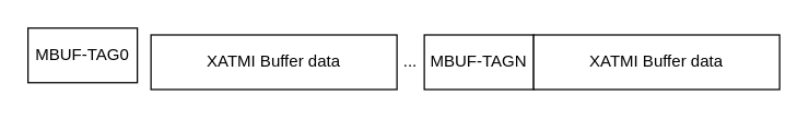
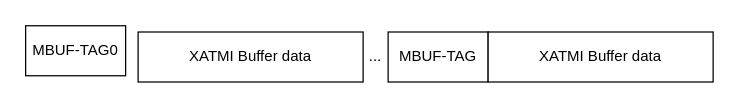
  <mxCell id="0" />
  <mxCell id="1" parent="0" />
  <mxCell id="2" value="MBUF-TAG0" style="rounded=0;whiteSpace=wrap;html=1;" vertex="1" parent="1"><mxGeometry x="20" y="20" width="80" height="40" as="geometry" /></mxCell>
  <mxCell id="3" value="XATMI Buffer data" style="rounded=0;whiteSpace=wrap;html=1;" vertex="1" parent="1"><mxGeometry x="110" y="25" width="180" height="40" as="geometry" /></mxCell>
- <mxCell id="4" value="MBUF-TAGN" style="rounded=0;whiteSpace=wrap;html=1;" vertex="1" parent="1"><mxGeometry x="310" y="25" width="80" height="40" as="geometry" /></mxCell>
+ <mxCell id="4" value="MBUF-TAG" style="rounded=0;whiteSpace=wrap;html=1;" vertex="1" parent="1"><mxGeometry x="310" y="25" width="80" height="40" as="geometry" /></mxCell>
  <mxCell id="5" value="XATMI Buffer data" style="rounded=0;whiteSpace=wrap;html=1;" vertex="1" parent="1"><mxGeometry x="390" y="25" width="180" height="40" as="geometry" /></mxCell>
  <mxCell id="6" value="..." style="text;html=1;strokeColor=none;fillColor=none;align=center;verticalAlign=middle;whiteSpace=wrap;rounded=0;" vertex="1" parent="1"><mxGeometry x="280" y="35" width="40" height="20" as="geometry" /></mxCell>
